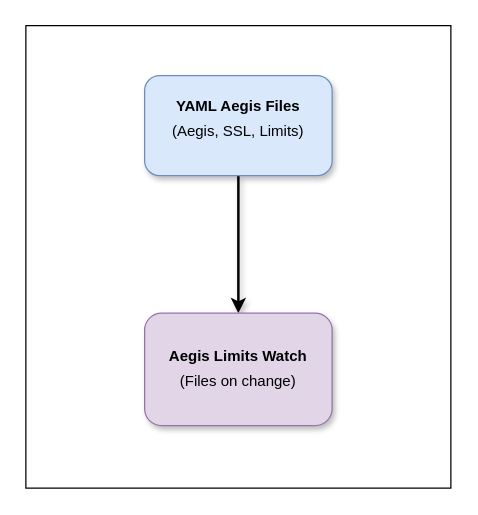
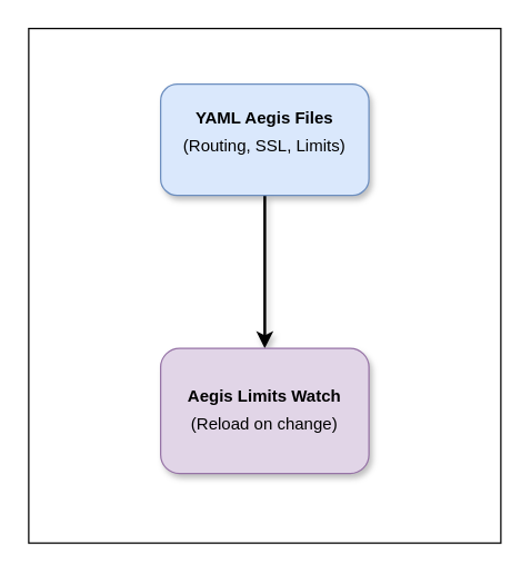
  <mxCell id="0" />
  <mxCell id="1" parent="0" />
  <mxCell id="2" value="" style="rounded=0;whiteSpace=wrap;html=1;" vertex="1" parent="1"><mxGeometry x="20" y="20" width="340" height="370" as="geometry" /></mxCell>
  <mxCell id="3" style="edgeStyle=none;html=1;exitX=0.5;exitY=1;exitDx=0;exitDy=0;entryX=0.5;entryY=0;entryDx=0;entryDy=0;strokeWidth=2;shadow=1;" edge="1" parent="1" source="4" target="5"><mxGeometry relative="1" as="geometry" /></mxCell>
  <mxCell id="4" value="" style="rounded=1;whiteSpace=wrap;html=1;fillColor=#dae8fc;strokeColor=#6c8ebf;shadow=1;" vertex="1" parent="1"><mxGeometry x="115" y="60" width="150" height="80" as="geometry" /></mxCell>
  <mxCell id="5" value="" style="rounded=1;whiteSpace=wrap;html=1;fillColor=#e1d5e7;strokeColor=#9673a6;shadow=1;" vertex="1" parent="1"><mxGeometry x="115" y="250" width="150" height="90" as="geometry" /></mxCell>
  <mxCell id="6" value="&lt;b&gt;YAML Aegis Files&lt;/b&gt;" style="text;html=1;align=center;verticalAlign=middle;whiteSpace=wrap;rounded=0;" vertex="1" parent="1"><mxGeometry x="120" y="70" width="140" height="30" as="geometry" /></mxCell>
- <mxCell id="7" value="(Aegis, SSL, Limits)" style="text;html=1;align=center;verticalAlign=middle;whiteSpace=wrap;rounded=0;" vertex="1" parent="1"><mxGeometry x="120" y="90" width="140" height="30" as="geometry" /></mxCell>
+ <mxCell id="7" value="(Routing, SSL, Limits)" style="text;html=1;align=center;verticalAlign=middle;whiteSpace=wrap;rounded=0;" vertex="1" parent="1"><mxGeometry x="120" y="90" width="140" height="30" as="geometry" /></mxCell>
  <mxCell id="8" value="&lt;b&gt;Aegis Limits Watch&lt;/b&gt;" style="text;html=1;align=center;verticalAlign=middle;whiteSpace=wrap;rounded=0;" vertex="1" parent="1"><mxGeometry x="120" y="270" width="140" height="30" as="geometry" /></mxCell>
- <mxCell id="9" value="(Files on change)" style="text;html=1;align=center;verticalAlign=middle;whiteSpace=wrap;rounded=0;" vertex="1" parent="1"><mxGeometry x="120" y="290" width="140" height="30" as="geometry" /></mxCell>
+ <mxCell id="9" value="(Reload on change)" style="text;html=1;align=center;verticalAlign=middle;whiteSpace=wrap;rounded=0;" vertex="1" parent="1"><mxGeometry x="120" y="290" width="140" height="30" as="geometry" /></mxCell>
